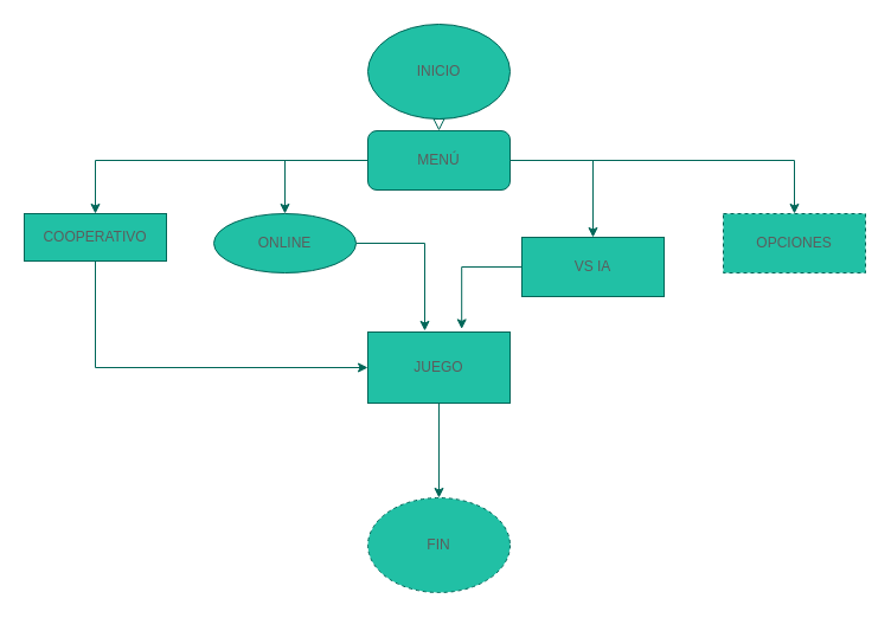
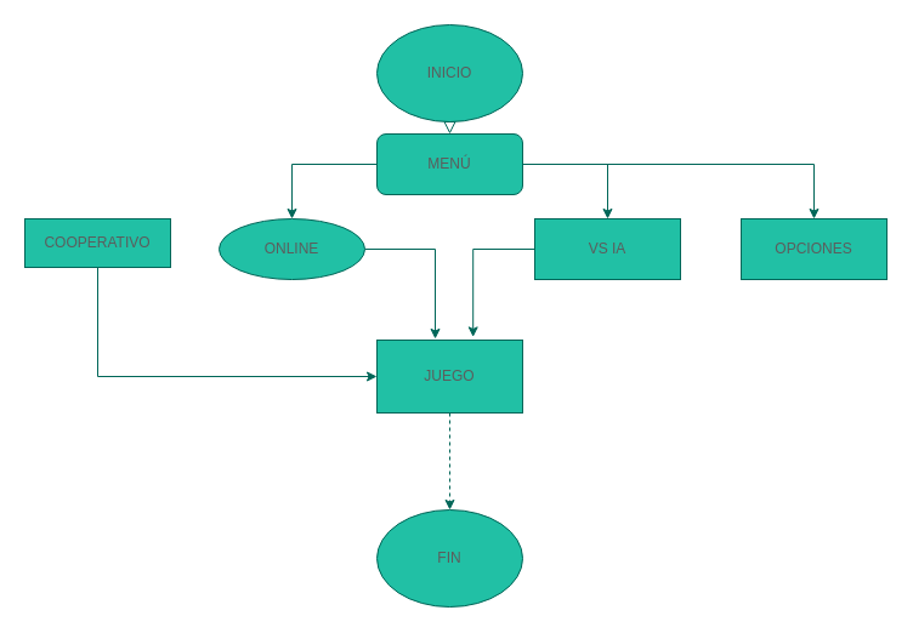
  <mxCell id="0" />
  <mxCell id="1" parent="0" />
  <mxCell id="2" value="" style="rounded=0;html=1;jettySize=auto;orthogonalLoop=1;fontSize=11;endArrow=block;endFill=0;endSize=8;strokeWidth=1;shadow=0;labelBackgroundColor=none;edgeStyle=orthogonalEdgeStyle;strokeColor=#006658;fontColor=#5C5C5C;" parent="1" edge="1"><mxGeometry relative="1" as="geometry"><mxPoint x="370" y="90" as="sourcePoint" /><mxPoint x="370" y="110" as="targetPoint" /></mxGeometry></mxCell>
  <mxCell id="3" value="" style="edgeStyle=orthogonalEdgeStyle;rounded=0;orthogonalLoop=1;jettySize=auto;html=1;entryX=0.5;entryY=0;entryDx=0;entryDy=0;strokeColor=#006658;fontColor=#5C5C5C;" edge="1" parent="1" source="7" target="11"><mxGeometry relative="1" as="geometry"><mxPoint x="210" y="135" as="targetPoint" /></mxGeometry></mxCell>
  <mxCell id="4" style="edgeStyle=orthogonalEdgeStyle;rounded=0;orthogonalLoop=1;jettySize=auto;html=1;entryX=0.5;entryY=0;entryDx=0;entryDy=0;strokeColor=#006658;fontColor=#5C5C5C;" edge="1" parent="1" source="7" target="13"><mxGeometry relative="1" as="geometry" /></mxCell>
  <mxCell id="5" style="edgeStyle=orthogonalEdgeStyle;rounded=0;orthogonalLoop=1;jettySize=auto;html=1;entryX=0.5;entryY=0;entryDx=0;entryDy=0;strokeColor=#006658;fontColor=#5C5C5C;" edge="1" parent="1" source="7" target="14"><mxGeometry relative="1" as="geometry" /></mxCell>
- <mxCell id="6" style="edgeStyle=orthogonalEdgeStyle;rounded=0;orthogonalLoop=1;jettySize=auto;html=1;exitX=0;exitY=0.5;exitDx=0;exitDy=0;entryX=0.5;entryY=0;entryDx=0;entryDy=0;strokeColor=#006658;fontColor=#5C5C5C;" edge="1" parent="1" source="7" target="9"><mxGeometry relative="1" as="geometry" /></mxCell>
  <mxCell id="7" value="MENÚ" style="rounded=1;whiteSpace=wrap;html=1;fillColor=#21C0A5;strokeColor=#006658;fontColor=#5C5C5C;" vertex="1" parent="1"><mxGeometry x="310" y="110" width="120" height="50" as="geometry" /></mxCell>
  <mxCell id="8" style="edgeStyle=orthogonalEdgeStyle;rounded=0;orthogonalLoop=1;jettySize=auto;html=1;exitX=0.5;exitY=1;exitDx=0;exitDy=0;entryX=0;entryY=0.5;entryDx=0;entryDy=0;strokeColor=#006658;fontColor=#5C5C5C;" edge="1" parent="1" source="9" target="16"><mxGeometry relative="1" as="geometry" /></mxCell>
  <mxCell id="9" value="COOPERATIVO" style="rounded=0;whiteSpace=wrap;html=1;fillColor=#21C0A5;strokeColor=#006658;fontColor=#5C5C5C;" vertex="1" parent="1"><mxGeometry x="20" y="180" width="120" height="40" as="geometry" /></mxCell>
  <mxCell id="10" style="edgeStyle=orthogonalEdgeStyle;rounded=0;orthogonalLoop=1;jettySize=auto;html=1;exitX=1;exitY=0.5;exitDx=0;exitDy=0;entryX=0.4;entryY=-0.017;entryDx=0;entryDy=0;entryPerimeter=0;strokeColor=#006658;fontColor=#5C5C5C;" edge="1" parent="1" source="11" target="16"><mxGeometry relative="1" as="geometry" /></mxCell>
  <mxCell id="11" value="ONLINE" style="ellipse;whiteSpace=wrap;html=1;fillColor=#21C0A5;strokeColor=#006658;fontColor=#5C5C5C;" vertex="1" parent="1"><mxGeometry x="180" y="180" width="120" height="50" as="geometry" /></mxCell>
  <mxCell id="12" style="edgeStyle=orthogonalEdgeStyle;rounded=0;orthogonalLoop=1;jettySize=auto;html=1;exitX=0;exitY=0.5;exitDx=0;exitDy=0;entryX=0.66;entryY=-0.043;entryDx=0;entryDy=0;entryPerimeter=0;strokeColor=#006658;fontColor=#5C5C5C;" edge="1" parent="1" source="13" target="16"><mxGeometry relative="1" as="geometry" /></mxCell>
- <mxCell id="13" value="VS IA" style="rounded=0;whiteSpace=wrap;html=1;fillColor=#21C0A5;strokeColor=#006658;fontColor=#5C5C5C;" vertex="1" parent="1"><mxGeometry x="440" y="200" width="120" height="50" as="geometry" /></mxCell>
- <mxCell id="14" value="OPCIONES" style="rounded=0;whiteSpace=wrap;html=1;fillColor=#21C0A5;strokeColor=#006658;fontColor=#5C5C5C;dashed=1;" vertex="1" parent="1"><mxGeometry x="610" y="180" width="120" height="50" as="geometry" /></mxCell>
- <mxCell id="15" style="edgeStyle=orthogonalEdgeStyle;rounded=0;orthogonalLoop=1;jettySize=auto;html=1;exitX=0.5;exitY=1;exitDx=0;exitDy=0;entryX=0.5;entryY=0;entryDx=0;entryDy=0;strokeColor=#006658;fontColor=#5C5C5C;" edge="1" parent="1" source="16" target="17"><mxGeometry relative="1" as="geometry" /></mxCell>
+ <mxCell id="13" value="VS IA" style="rounded=0;whiteSpace=wrap;html=1;fillColor=#21C0A5;strokeColor=#006658;fontColor=#5C5C5C;" vertex="1" parent="1"><mxGeometry x="440" y="180" width="120" height="50" as="geometry" /></mxCell>
+ <mxCell id="14" value="OPCIONES" style="rounded=0;whiteSpace=wrap;html=1;fillColor=#21C0A5;strokeColor=#006658;fontColor=#5C5C5C;" vertex="1" parent="1"><mxGeometry x="610" y="180" width="120" height="50" as="geometry" /></mxCell>
+ <mxCell id="15" style="edgeStyle=orthogonalEdgeStyle;rounded=0;orthogonalLoop=1;jettySize=auto;html=1;exitX=0.5;exitY=1;exitDx=0;exitDy=0;entryX=0.5;entryY=0;entryDx=0;entryDy=0;strokeColor=#006658;fontColor=#5C5C5C;dashed=1;" edge="1" parent="1" source="16" target="17"><mxGeometry relative="1" as="geometry" /></mxCell>
  <mxCell id="16" value="JUEGO" style="whiteSpace=wrap;html=1;fillColor=#21C0A5;strokeColor=#006658;fontColor=#5C5C5C;rounded=0;" vertex="1" parent="1"><mxGeometry x="310" y="280" width="120" height="60" as="geometry" /></mxCell>
- <mxCell id="17" value="FIN" style="ellipse;whiteSpace=wrap;html=1;fillColor=#21C0A5;strokeColor=#006658;fontColor=#5C5C5C;dashed=1;" vertex="1" parent="1"><mxGeometry x="310" y="420" width="120" height="80" as="geometry" /></mxCell>
+ <mxCell id="17" value="FIN" style="ellipse;whiteSpace=wrap;html=1;fillColor=#21C0A5;strokeColor=#006658;fontColor=#5C5C5C;" vertex="1" parent="1"><mxGeometry x="310" y="420" width="120" height="80" as="geometry" /></mxCell>
  <mxCell id="18" value="INICIO" style="ellipse;whiteSpace=wrap;html=1;fillColor=#21C0A5;strokeColor=#006658;fontColor=#5C5C5C;" vertex="1" parent="1"><mxGeometry x="310" width="120" height="80" as="geometry" y="20" /></mxCell>
